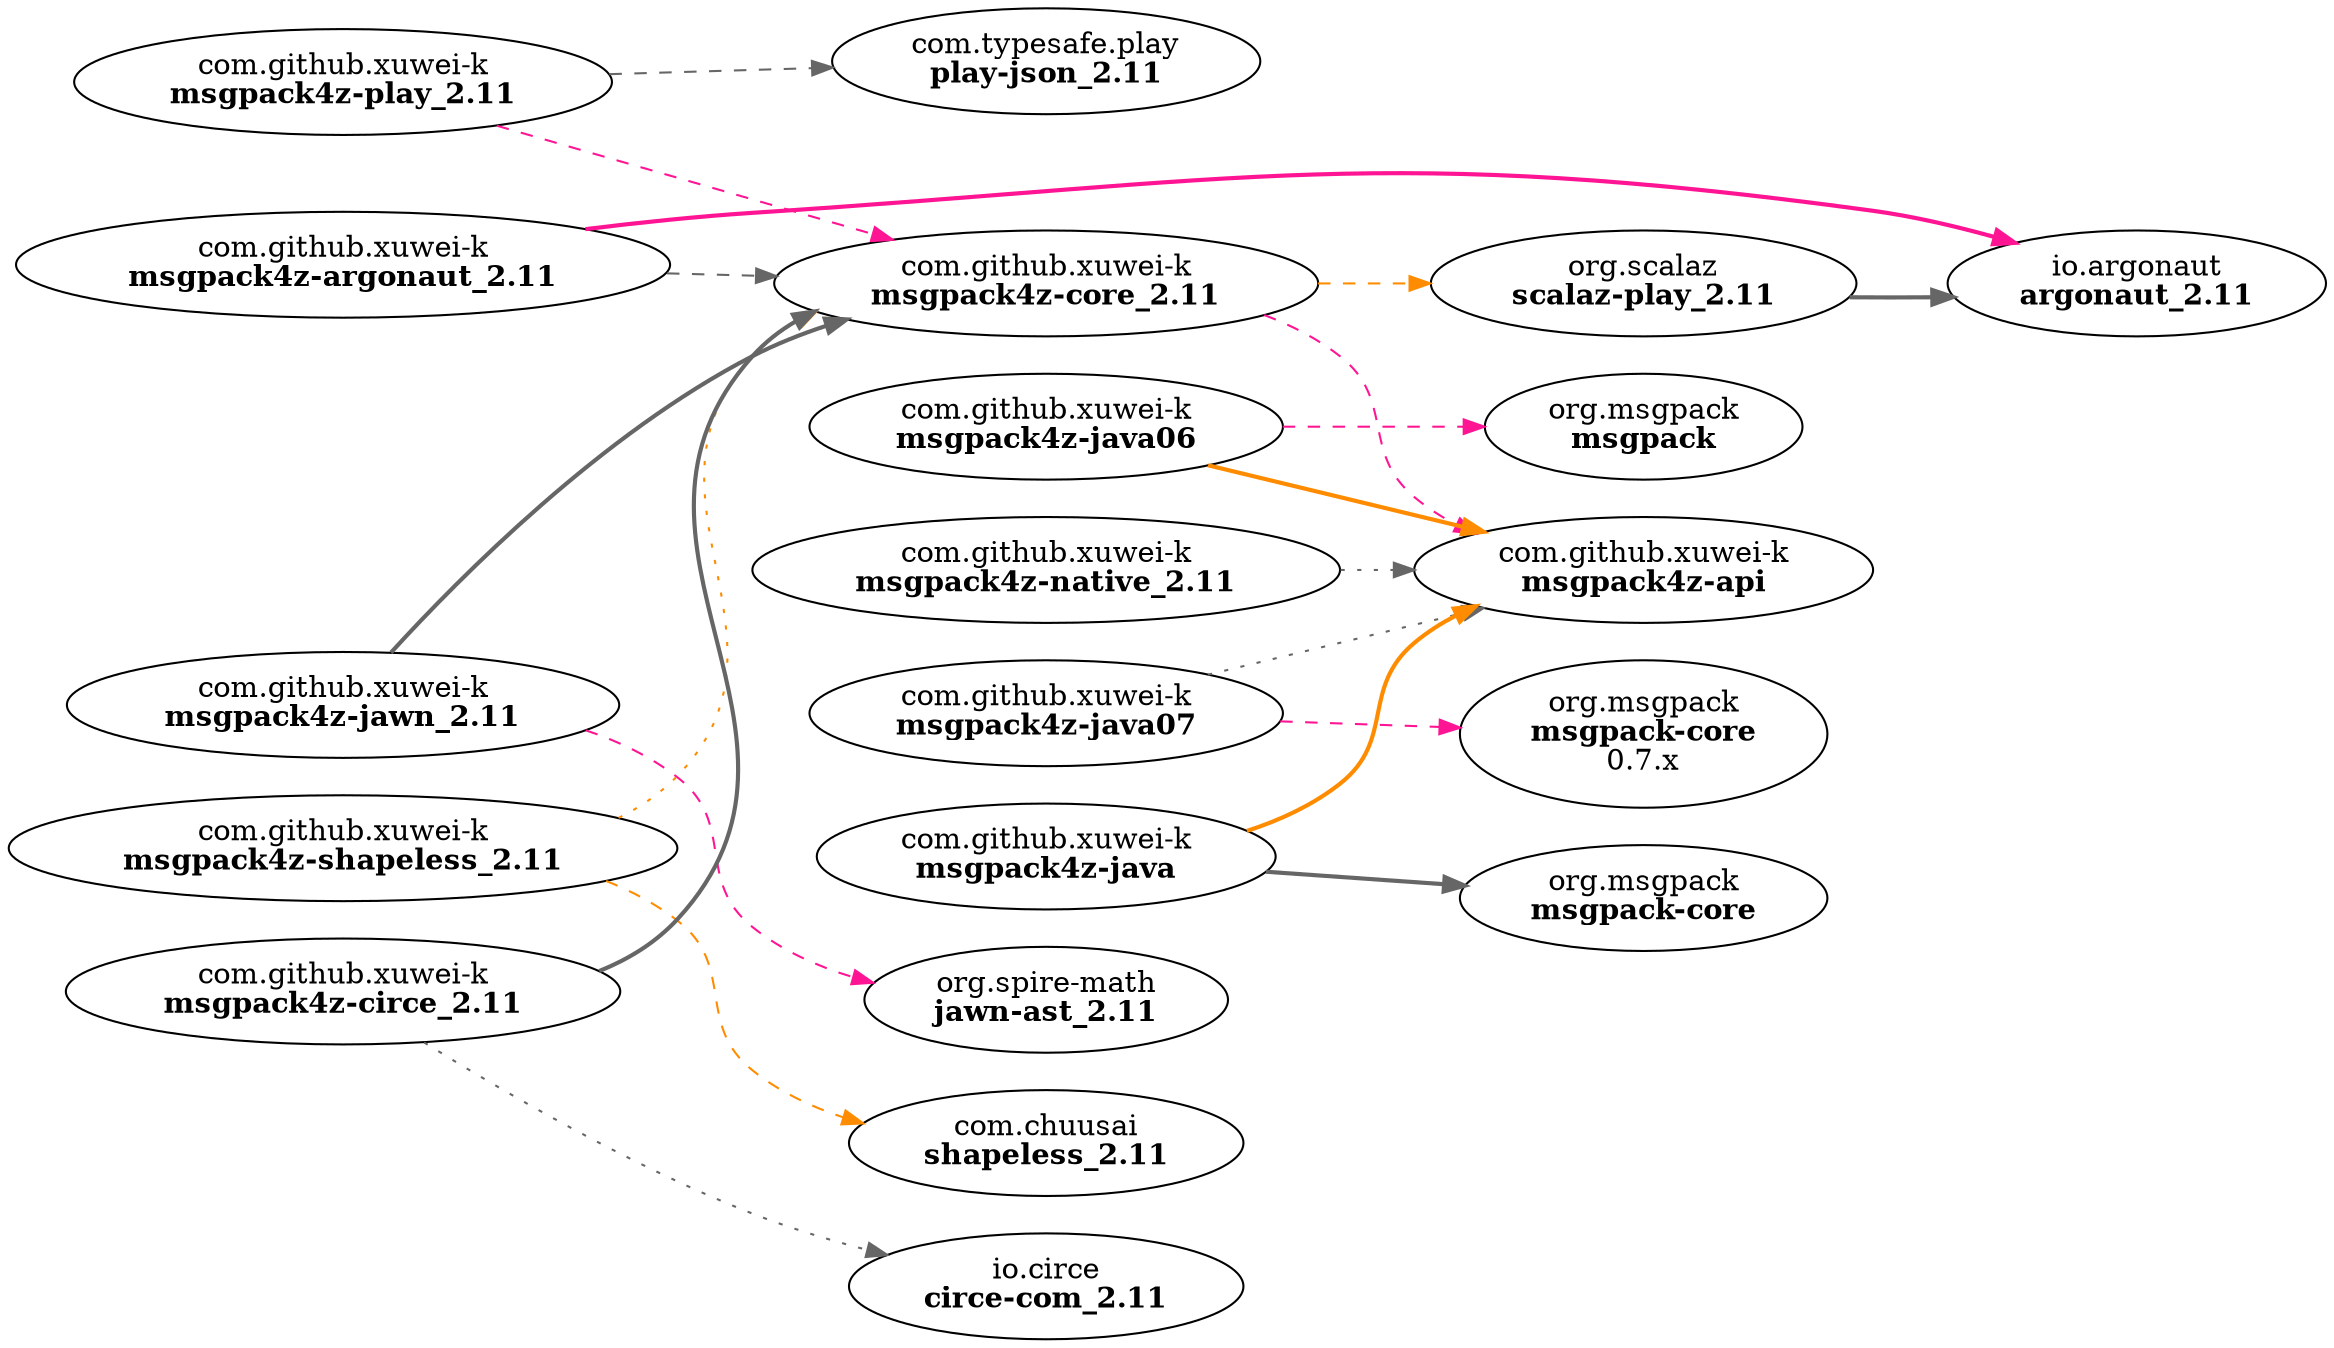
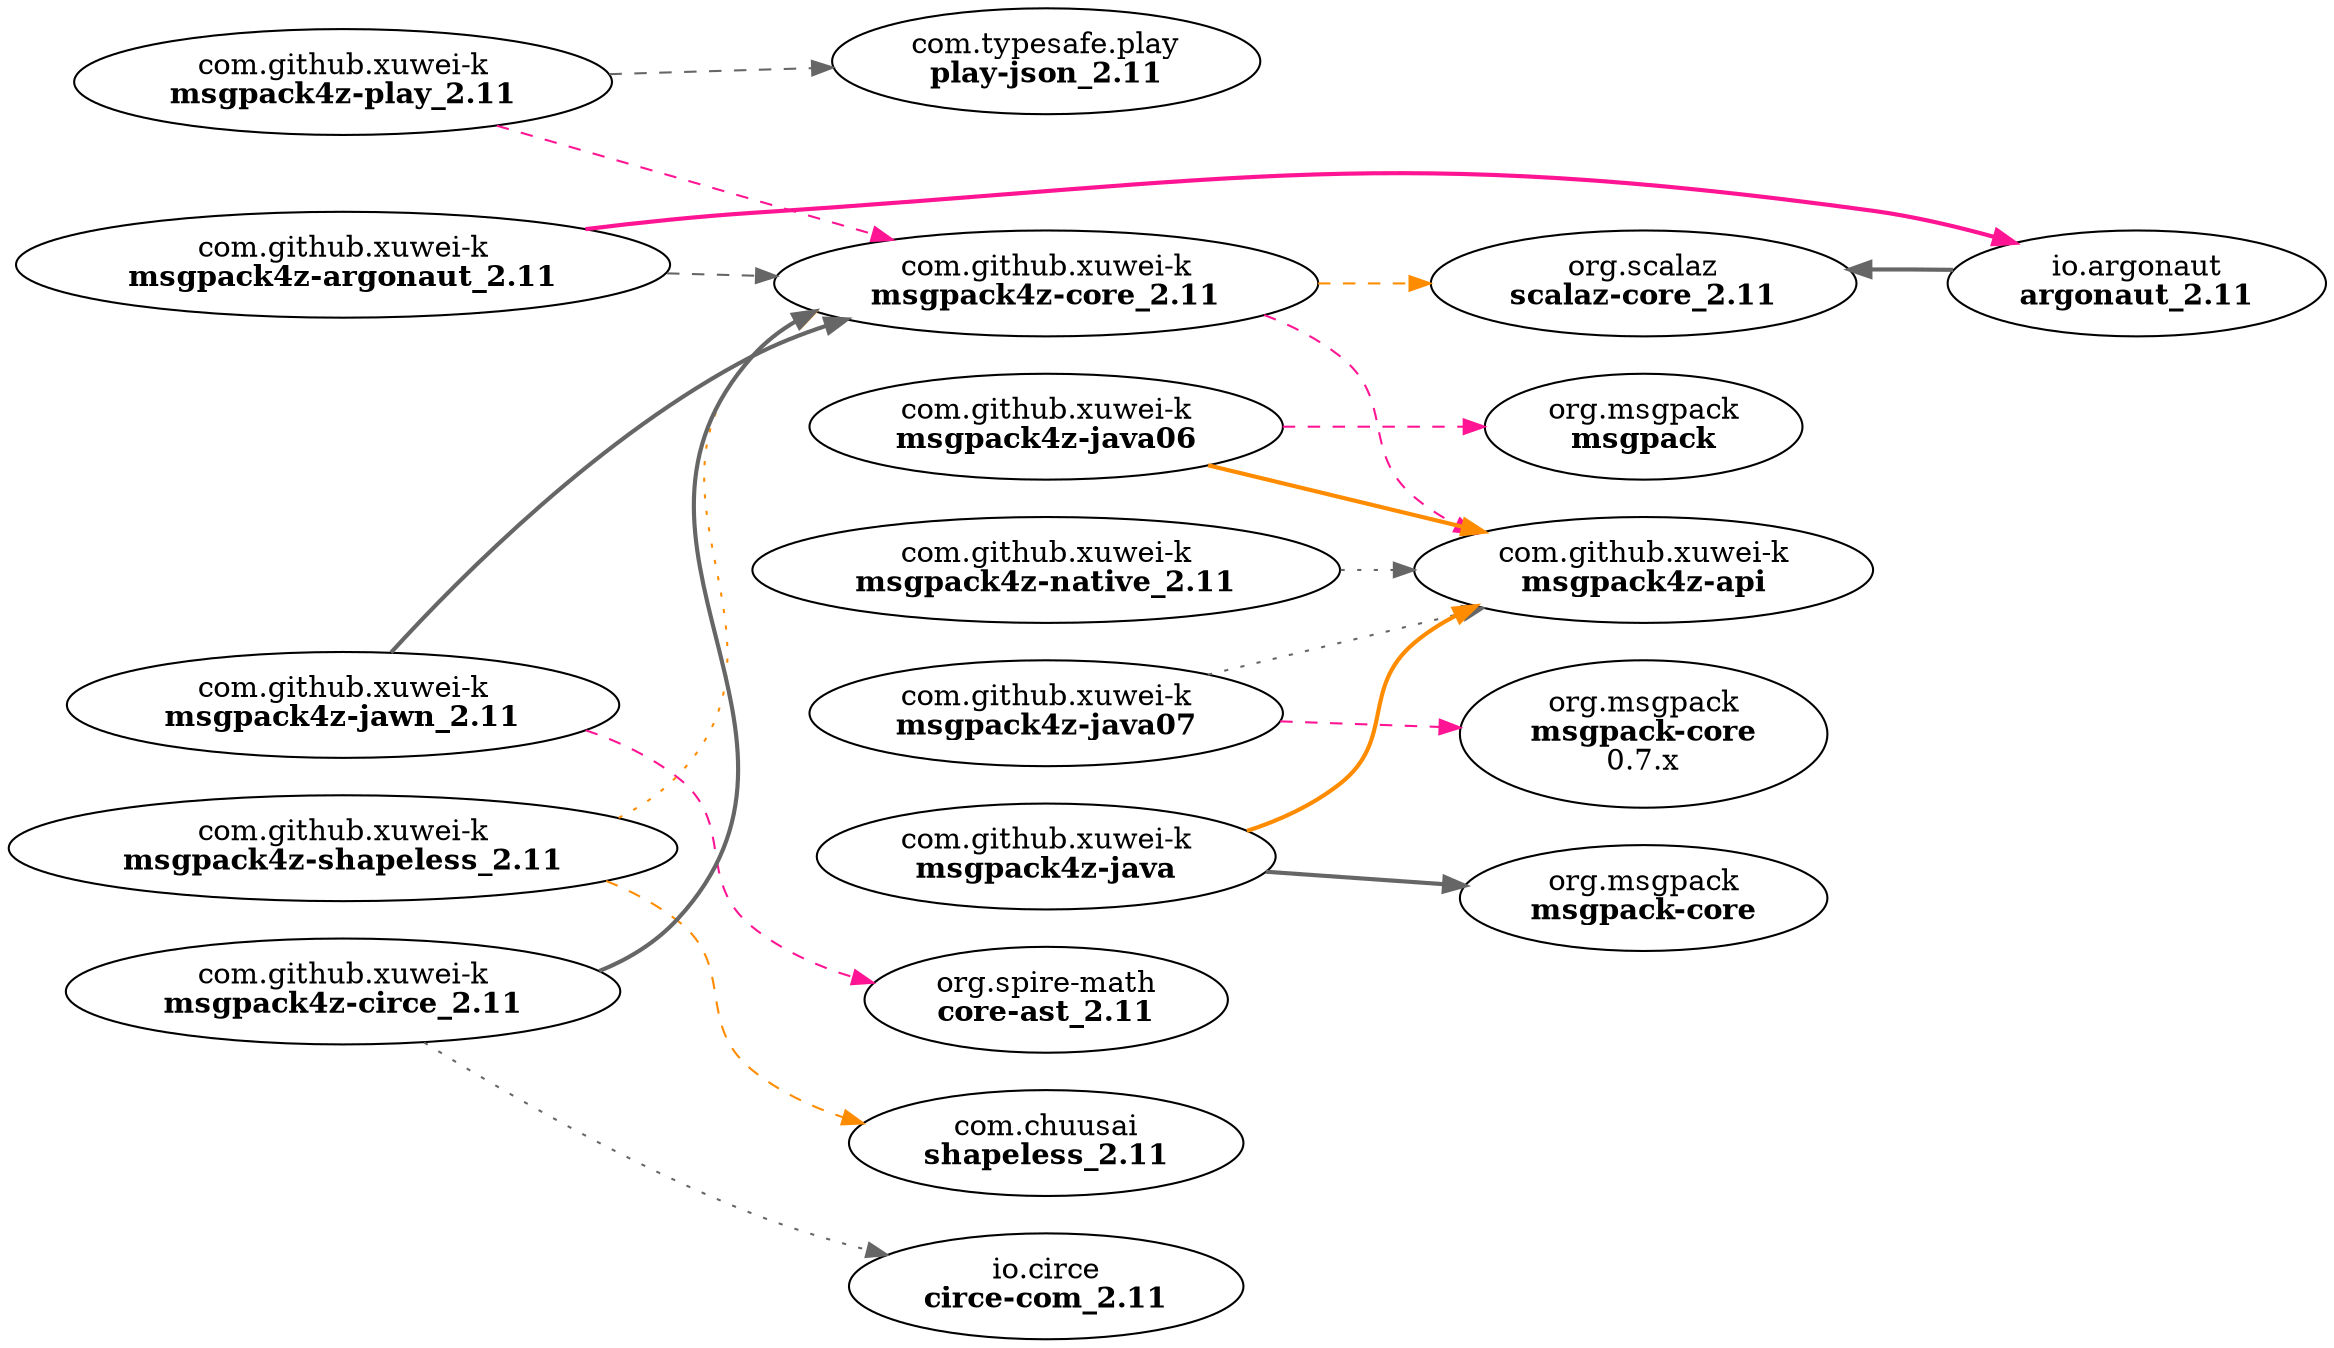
  digraph {
    rankdir=LR
    edge [color=gray40 style=dashed]
    n1 [label=<com.github.xuwei-k<BR/><B>msgpack4z-play_2.11</B>>]
    n2 [label=<com.typesafe.play<BR/><B>play-json_2.11</B>>]
    n3 [label=<com.github.xuwei-k<BR/><B>msgpack4z-core_2.11</B>>]
-   n4 [label=<org.scalaz<BR/><B>scalaz-play_2.11</B>>]
+   n4 [label=<org.scalaz<BR/><B>scalaz-core_2.11</B>>]
    n5 [label=<com.github.xuwei-k<BR/><B>msgpack4z-api</B>>]
    n6 [label=<com.github.xuwei-k<BR/><B>msgpack4z-jawn_2.11</B>>]
-   n7 [label=<org.spire-math<BR/><B>jawn-ast_2.11</B>>]
+   n7 [label=<org.spire-math<BR/><B>core-ast_2.11</B>>]
    n8 [label=<com.github.xuwei-k<BR/><B>msgpack4z-argonaut_2.11</B>>]
    n9 [label=<io.argonaut<BR/><B>argonaut_2.11</B>>]
    n10 [label=<com.github.xuwei-k<BR/><B>msgpack4z-java06</B>>]
    n11 [label=<org.msgpack<BR/><B>msgpack</B>>]
    n12 [label=<com.github.xuwei-k<BR/><B>msgpack4z-java07</B>>]
    n13 [label=<org.msgpack<BR/><B>msgpack-core</B><BR/>0.7.x>]
    n14 [label=<com.github.xuwei-k<BR/><B>msgpack4z-java</B>>]
    n15 [label=<org.msgpack<BR/><B>msgpack-core</B>>]
    n16 [label=<com.github.xuwei-k<BR/><B>msgpack4z-native_2.11</B>>]
    n17 [label=<com.github.xuwei-k<BR/><B>msgpack4z-shapeless_2.11</B>>]
    n18 [label=<com.chuusai<BR/><B>shapeless_2.11</B>>]
    n19 [label=<com.github.xuwei-k<BR/><B>msgpack4z-circe_2.11</B>>]
    n20 [label=<io.circe<BR/><B>circe-com_2.11</B>>]
    n1 -> n2
    n1 -> n3 [color=deeppink]
    n3 -> n4 [color=darkorange]
    n3 -> n5 [color=deeppink]
    n6 -> n3 [style=bold]
    n6 -> n7 [color=deeppink]
    n8 -> n3
    n8 -> n9 [color=deeppink style=bold]
-   n4 -> n9 [style=bold]
+   n9 -> n4 [style=bold]
    n10 -> n5 [color=darkorange style=bold]
    n10 -> n11 [color=deeppink]
    n12 -> n5 [style=dotted]
    n12 -> n13 [color=deeppink]
    n14 -> n5 [color=darkorange style=bold]
    n14 -> n15 [style=bold]
    n16 -> n5 [style=dotted]
    n17 -> n3 [color=darkorange style=dotted]
    n17 -> n18 [color=darkorange]
    n19 -> n3 [style=bold]
    n19 -> n20 [style=dotted]
  }
